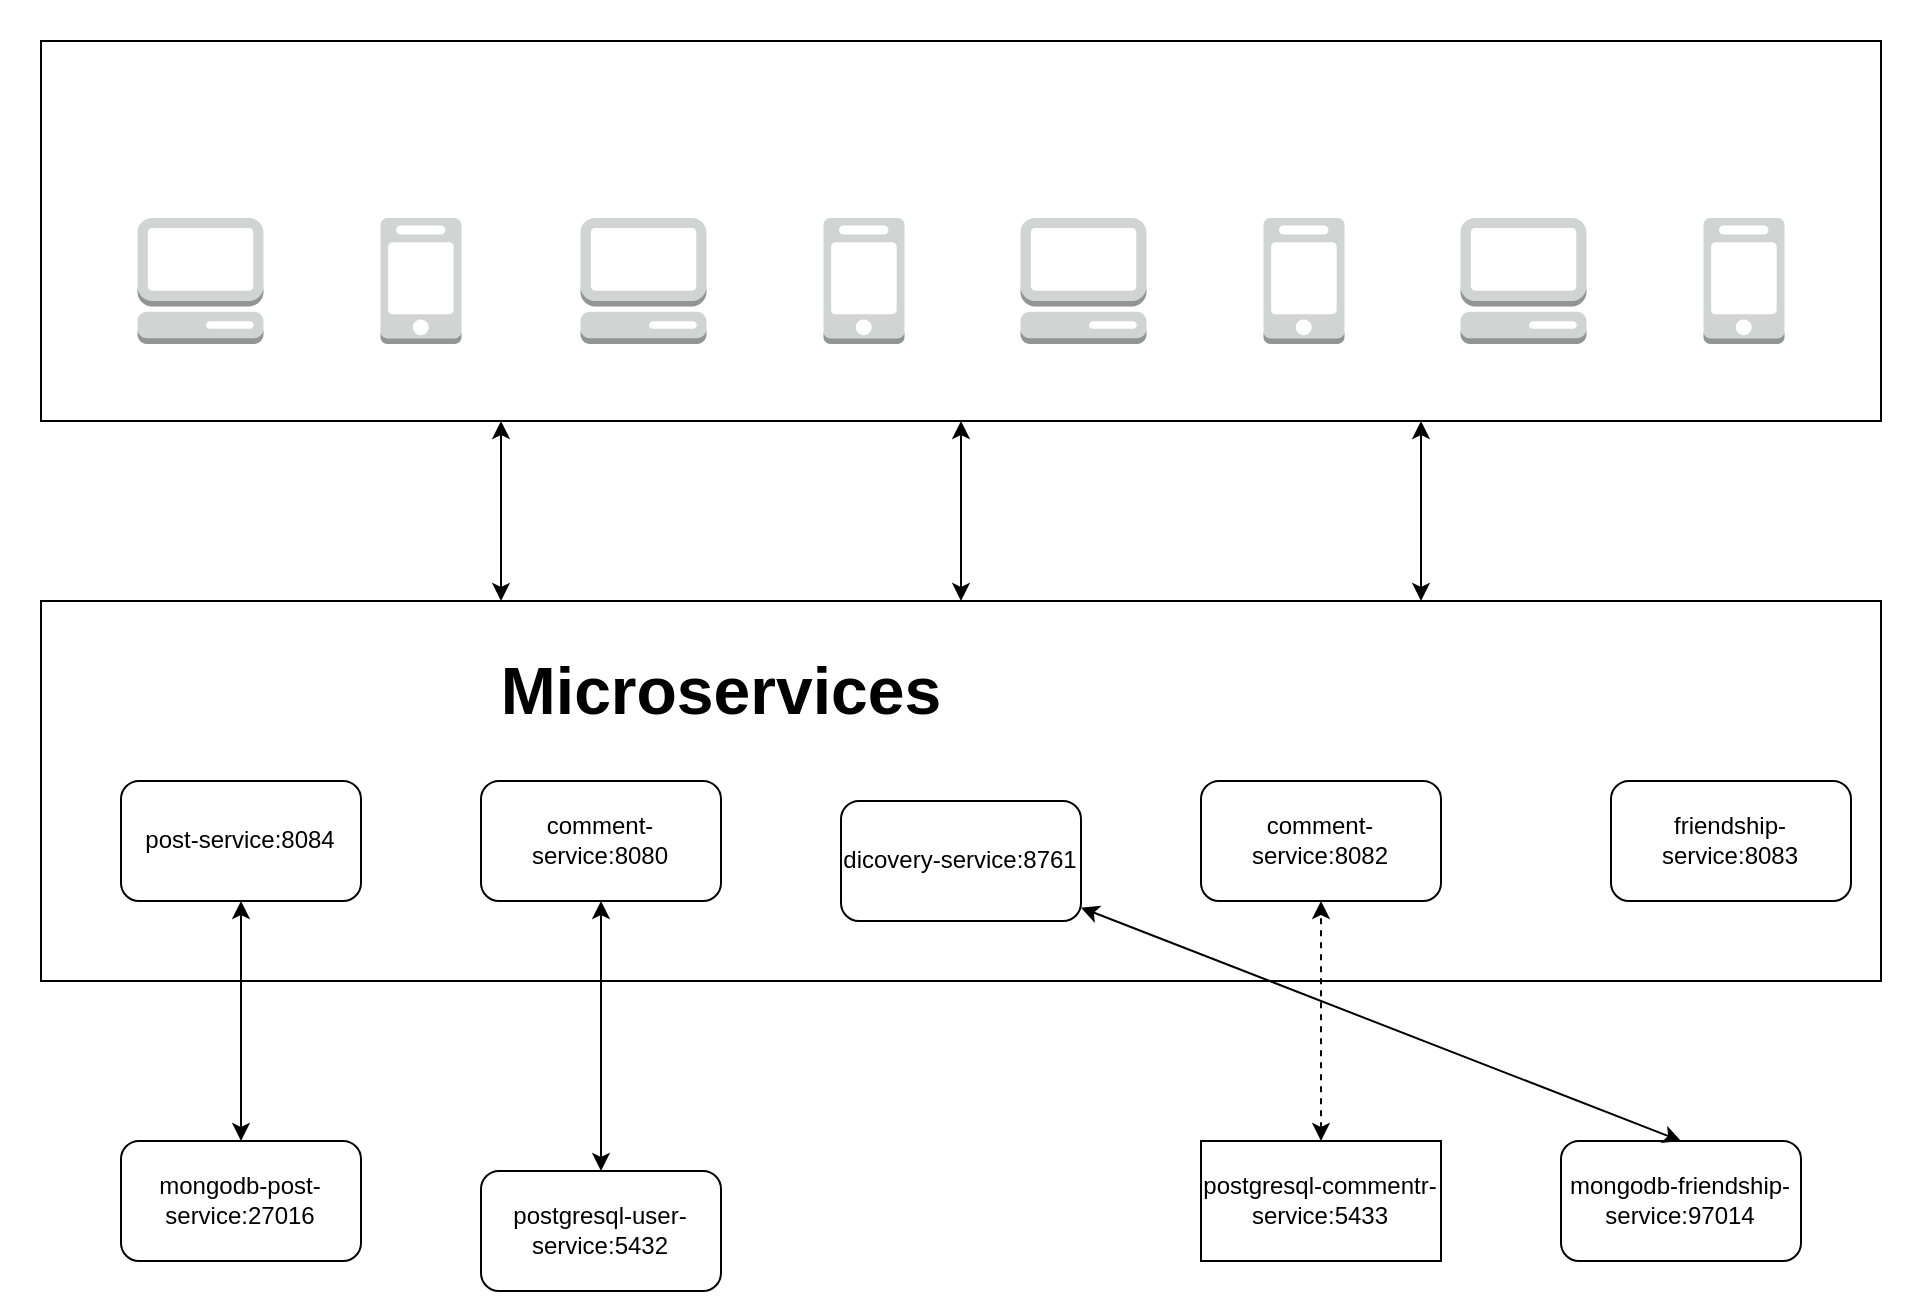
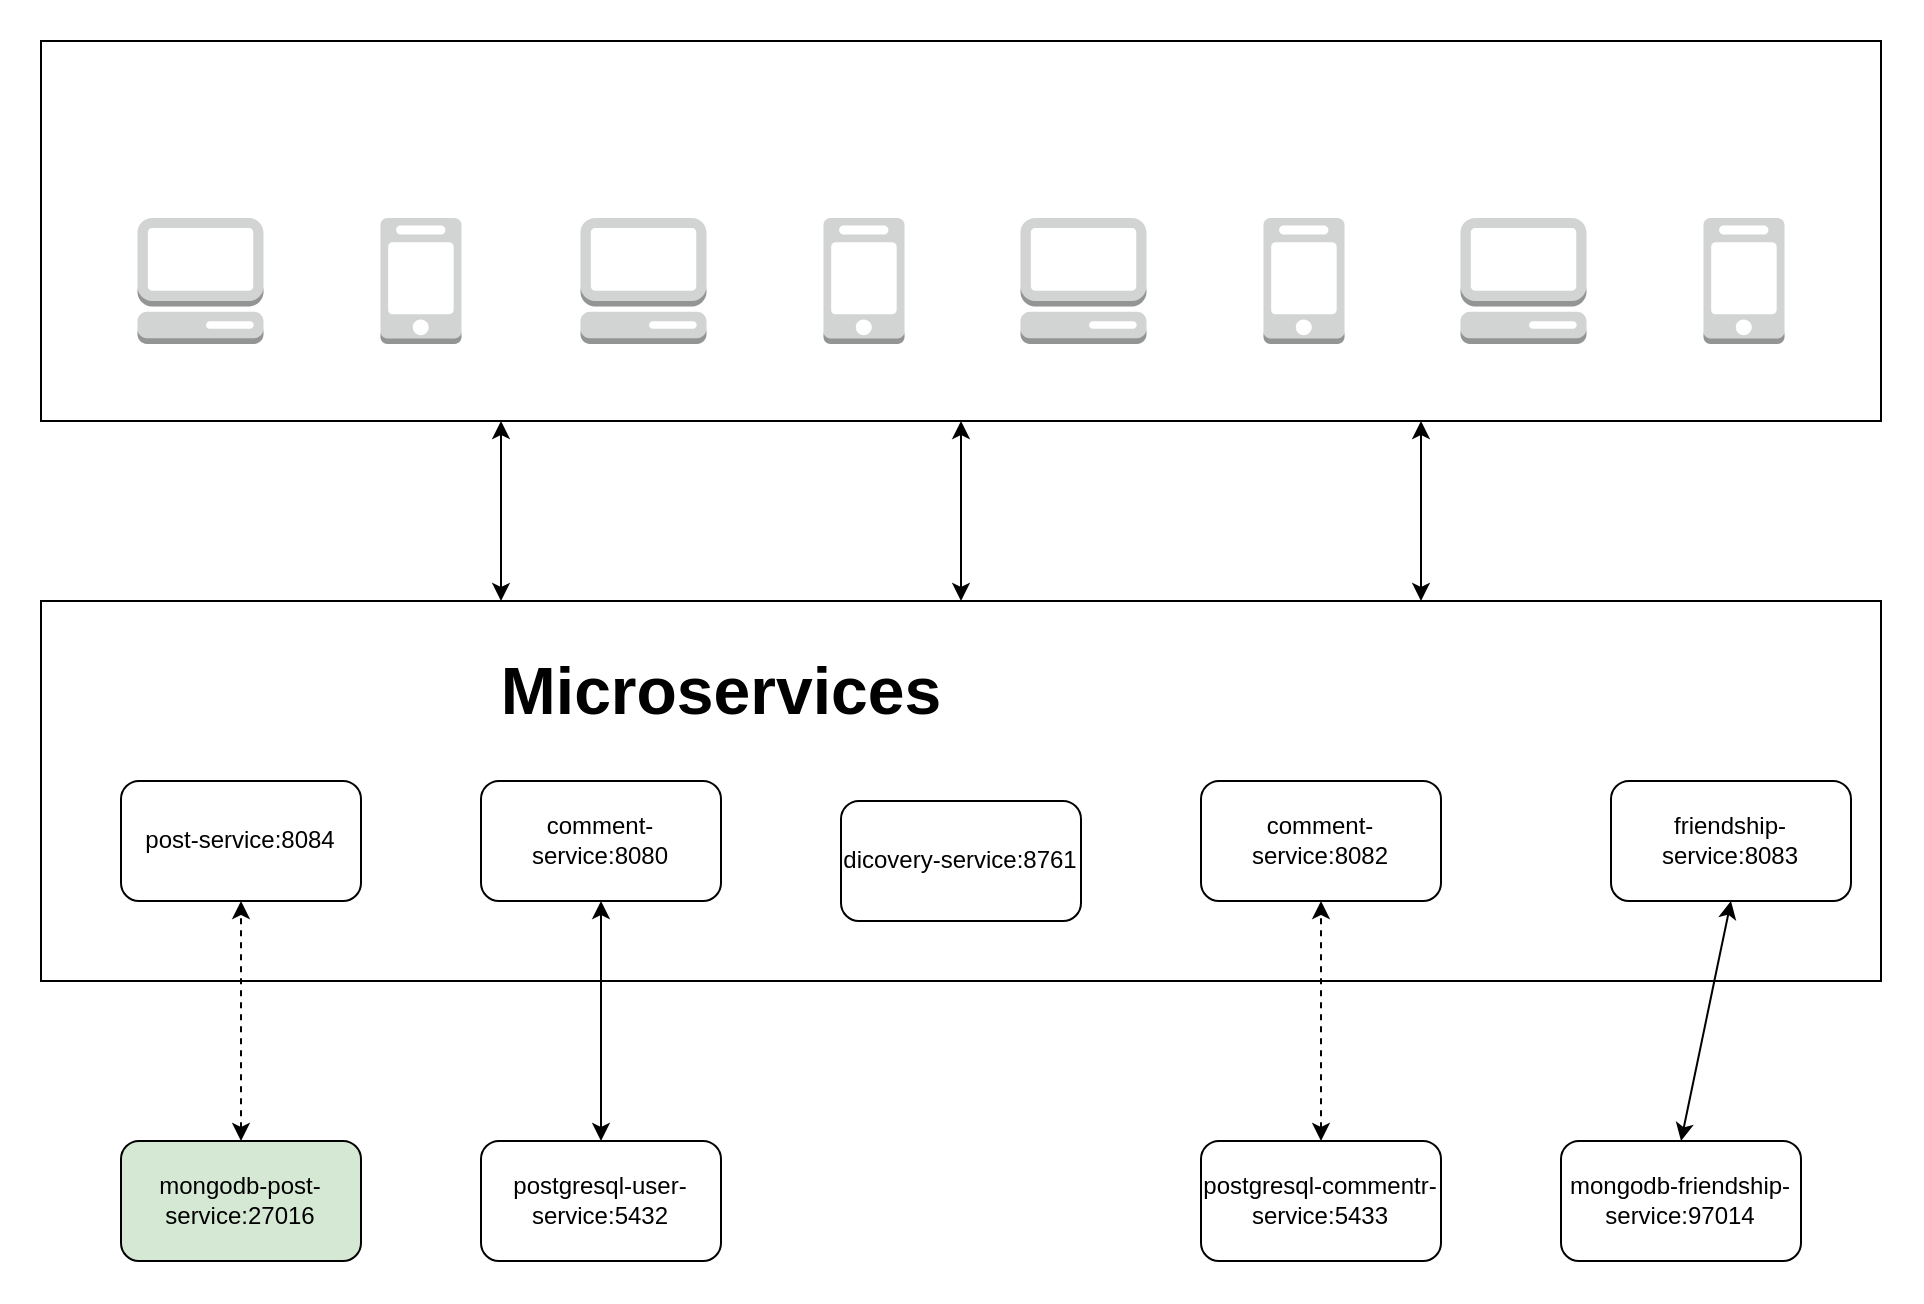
  <mxCell id="0" />
  <mxCell id="1" parent="0" />
  <mxCell id="2" value="" style="rounded=0;whiteSpace=wrap;html=1;" vertex="1" parent="1"><mxGeometry x="20" y="300" width="920" height="190" as="geometry" /></mxCell>
  <mxCell id="3" value="comment-service:8080" style="rounded=1;whiteSpace=wrap;html=1;" vertex="1" parent="1"><mxGeometry x="240" y="390" width="120" height="60" as="geometry" /></mxCell>
  <mxCell id="4" value="post-service:8084" style="rounded=1;whiteSpace=wrap;html=1;" vertex="1" parent="1"><mxGeometry x="60" y="390" width="120" height="60" as="geometry" /></mxCell>
  <mxCell id="5" value="comment-service:8082" style="rounded=1;whiteSpace=wrap;html=1;" vertex="1" parent="1"><mxGeometry x="600" y="390" width="120" height="60" as="geometry" /></mxCell>
  <mxCell id="6" value="friendship-service:8083" style="rounded=1;whiteSpace=wrap;html=1;" vertex="1" parent="1"><mxGeometry x="805" y="390" width="120" height="60" as="geometry" /></mxCell>
  <mxCell id="7" value="dicovery-service:8761" style="rounded=1;whiteSpace=wrap;html=1;" vertex="1" parent="1"><mxGeometry x="420" y="400" width="120" height="60" as="geometry" /></mxCell>
- <mxCell id="8" value="postgresql-user-service:5432" style="rounded=1;whiteSpace=wrap;html=1;" vertex="1" parent="1"><mxGeometry x="240" y="585" width="120" height="60" as="geometry" /></mxCell>
- <mxCell id="9" value="postgresql-commentr-service:5433" style="whiteSpace=wrap;html=1;rounded=0;" vertex="1" parent="1"><mxGeometry x="600" y="570" width="120" height="60" as="geometry" /></mxCell>
- <mxCell id="10" value="mongodb-post-service:27016" style="rounded=1;whiteSpace=wrap;html=1;" vertex="1" parent="1"><mxGeometry x="60" y="570" width="120" height="60" as="geometry" /></mxCell>
+ <mxCell id="8" value="postgresql-user-service:5432" style="rounded=1;whiteSpace=wrap;html=1;" vertex="1" parent="1"><mxGeometry x="240" y="570" width="120" height="60" as="geometry" /></mxCell>
+ <mxCell id="9" value="postgresql-commentr-service:5433" style="rounded=1;whiteSpace=wrap;html=1;" vertex="1" parent="1"><mxGeometry x="600" y="570" width="120" height="60" as="geometry" /></mxCell>
+ <mxCell id="10" value="mongodb-post-service:27016" style="rounded=1;whiteSpace=wrap;html=1;fillColor=#d5e8d4;" vertex="1" parent="1"><mxGeometry x="60" y="570" width="120" height="60" as="geometry" /></mxCell>
  <mxCell id="11" value="mongodb-friendship-service:97014" style="rounded=1;whiteSpace=wrap;html=1;" vertex="1" parent="1"><mxGeometry x="780" y="570" width="120" height="60" as="geometry" /></mxCell>
  <mxCell id="12" value="" style="endArrow=classic;startArrow=classic;html=1;rounded=0;entryX=0.5;entryY=1;entryDx=0;entryDy=0;exitX=0.5;exitY=0;exitDx=0;exitDy=0;" edge="1" parent="1" source="8" target="3"><mxGeometry width="50" height="50" relative="1" as="geometry"><mxPoint x="380" y="590" as="sourcePoint" /><mxPoint x="430" y="540" as="targetPoint" /></mxGeometry></mxCell>
- <mxCell id="13" value="" style="endArrow=classic;startArrow=classic;html=1;rounded=0;entryX=0.5;entryY=1;entryDx=0;entryDy=0;exitX=0.5;exitY=0;exitDx=0;exitDy=0;" edge="1" parent="1" source="10" target="4"><mxGeometry width="50" height="50" relative="1" as="geometry"><mxPoint x="310" y="580" as="sourcePoint" /><mxPoint x="310" y="460" as="targetPoint" /></mxGeometry></mxCell>
+ <mxCell id="13" value="" style="endArrow=classic;startArrow=classic;html=1;rounded=0;entryX=0.5;entryY=1;entryDx=0;entryDy=0;exitX=0.5;exitY=0;exitDx=0;exitDy=0;dashed=1;" edge="1" parent="1" source="10" target="4"><mxGeometry width="50" height="50" relative="1" as="geometry"><mxPoint x="310" y="580" as="sourcePoint" /><mxPoint x="310" y="460" as="targetPoint" /></mxGeometry></mxCell>
  <mxCell id="14" value="" style="endArrow=classic;startArrow=classic;html=1;rounded=0;entryX=0.5;entryY=1;entryDx=0;entryDy=0;exitX=0.5;exitY=0;exitDx=0;exitDy=0;dashed=1;" edge="1" parent="1" source="9" target="5"><mxGeometry width="50" height="50" relative="1" as="geometry"><mxPoint x="490" y="580" as="sourcePoint" /><mxPoint x="490" y="460" as="targetPoint" /></mxGeometry></mxCell>
- <mxCell id="15" value="" style="endArrow=classic;startArrow=classic;html=1;rounded=0;exitX=0.5;exitY=0;exitDx=0;exitDy=0;" edge="1" parent="1" source="11" target="7"><mxGeometry width="50" height="50" relative="1" as="geometry"><mxPoint x="670" y="580" as="sourcePoint" /><mxPoint x="670" y="460" as="targetPoint" /></mxGeometry></mxCell>
+ <mxCell id="15" value="" style="endArrow=classic;startArrow=classic;html=1;rounded=0;entryX=0.5;entryY=1;entryDx=0;entryDy=0;exitX=0.5;exitY=0;exitDx=0;exitDy=0;" edge="1" parent="1" source="11" target="6"><mxGeometry width="50" height="50" relative="1" as="geometry"><mxPoint x="670" y="580" as="sourcePoint" /><mxPoint x="670" y="460" as="targetPoint" /></mxGeometry></mxCell>
  <mxCell id="16" value="" style="rounded=0;whiteSpace=wrap;html=1;" vertex="1" parent="1"><mxGeometry x="20" y="20" width="920" height="190" as="geometry" /></mxCell>
  <mxCell id="17" value="" style="outlineConnect=0;dashed=0;verticalLabelPosition=bottom;verticalAlign=top;align=center;html=1;shape=mxgraph.aws3.management_console;fillColor=#D2D3D3;gradientColor=none;" vertex="1" parent="1"><mxGeometry x="68.25" y="108.5" width="63" height="63" as="geometry" /></mxCell>
  <mxCell id="18" value="" style="outlineConnect=0;dashed=0;verticalLabelPosition=bottom;verticalAlign=top;align=center;html=1;shape=mxgraph.aws3.mobile_client;fillColor=#D2D3D3;gradientColor=none;" vertex="1" parent="1"><mxGeometry x="189.75" y="108.5" width="40.5" height="63" as="geometry" /></mxCell>
  <mxCell id="19" value="" style="outlineConnect=0;dashed=0;verticalLabelPosition=bottom;verticalAlign=top;align=center;html=1;shape=mxgraph.aws3.management_console;fillColor=#D2D3D3;gradientColor=none;" vertex="1" parent="1"><mxGeometry x="289.75" y="108.5" width="63" height="63" as="geometry" /></mxCell>
  <mxCell id="20" value="" style="outlineConnect=0;dashed=0;verticalLabelPosition=bottom;verticalAlign=top;align=center;html=1;shape=mxgraph.aws3.mobile_client;fillColor=#D2D3D3;gradientColor=none;" vertex="1" parent="1"><mxGeometry x="411.25" y="108.5" width="40.5" height="63" as="geometry" /></mxCell>
  <mxCell id="21" value="" style="outlineConnect=0;dashed=0;verticalLabelPosition=bottom;verticalAlign=top;align=center;html=1;shape=mxgraph.aws3.management_console;fillColor=#D2D3D3;gradientColor=none;" vertex="1" parent="1"><mxGeometry x="509.75" y="108.5" width="63" height="63" as="geometry" /></mxCell>
  <mxCell id="22" value="" style="outlineConnect=0;dashed=0;verticalLabelPosition=bottom;verticalAlign=top;align=center;html=1;shape=mxgraph.aws3.mobile_client;fillColor=#D2D3D3;gradientColor=none;" vertex="1" parent="1"><mxGeometry x="631.25" y="108.5" width="40.5" height="63" as="geometry" /></mxCell>
  <mxCell id="23" value="" style="outlineConnect=0;dashed=0;verticalLabelPosition=bottom;verticalAlign=top;align=center;html=1;shape=mxgraph.aws3.management_console;fillColor=#D2D3D3;gradientColor=none;" vertex="1" parent="1"><mxGeometry x="729.75" y="108.5" width="63" height="63" as="geometry" /></mxCell>
  <mxCell id="24" value="" style="outlineConnect=0;dashed=0;verticalLabelPosition=bottom;verticalAlign=top;align=center;html=1;shape=mxgraph.aws3.mobile_client;fillColor=#D2D3D3;gradientColor=none;" vertex="1" parent="1"><mxGeometry x="851.25" y="108.5" width="40.5" height="63" as="geometry" /></mxCell>
  <mxCell id="25" value="" style="endArrow=classic;startArrow=classic;html=1;rounded=0;entryX=0.25;entryY=1;entryDx=0;entryDy=0;exitX=0.25;exitY=0;exitDx=0;exitDy=0;" edge="1" parent="1" source="2" target="16"><mxGeometry width="50" height="50" relative="1" as="geometry"><mxPoint x="119.44" y="410" as="sourcePoint" /><mxPoint x="119.44" y="290" as="targetPoint" /></mxGeometry></mxCell>
  <mxCell id="26" value="" style="endArrow=classic;startArrow=classic;html=1;rounded=0;entryX=0.5;entryY=1;entryDx=0;entryDy=0;exitX=0.5;exitY=0;exitDx=0;exitDy=0;" edge="1" parent="1" source="2" target="16"><mxGeometry width="50" height="50" relative="1" as="geometry"><mxPoint x="260" y="360" as="sourcePoint" /><mxPoint x="260" y="290" as="targetPoint" /></mxGeometry></mxCell>
  <mxCell id="27" value="" style="endArrow=classic;startArrow=classic;html=1;rounded=0;entryX=0.75;entryY=1;entryDx=0;entryDy=0;exitX=0.75;exitY=0;exitDx=0;exitDy=0;" edge="1" parent="1" source="2" target="16"><mxGeometry width="50" height="50" relative="1" as="geometry"><mxPoint x="490" y="360" as="sourcePoint" /><mxPoint x="490" y="290" as="targetPoint" /></mxGeometry></mxCell>
  <mxCell id="28" value="&lt;font size=&quot;1&quot; style=&quot;&quot;&gt;&lt;b style=&quot;font-size: 33px;&quot;&gt;Microservices&lt;/b&gt;&lt;/font&gt;" style="text;html=1;strokeColor=none;fillColor=none;align=center;verticalAlign=middle;whiteSpace=wrap;rounded=0;" vertex="1" parent="1"><mxGeometry x="212.5" y="320" width="295" height="50" as="geometry" /></mxCell>
